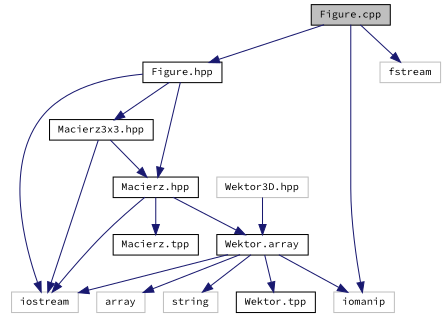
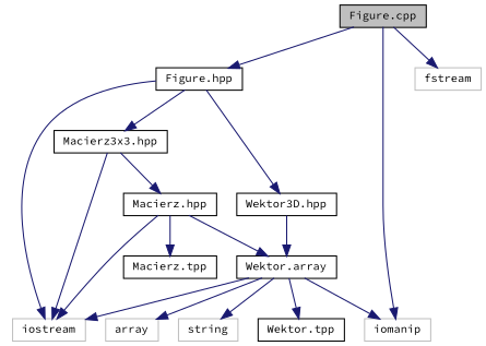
  digraph {
    fontname="Source Code Pro"
    node [color=black fillcolor=white fontname="Source Code Pro" fontsize=10 shape=record style=filled]
    edge [color=midnightblue fontname="Source Code Pro" fontsize=10 labelfontname=Helvetica labelfontsize=10 style=solid]
    n1 [fillcolor=grey75 fontcolor=black height=0.2 label="Figure.cpp" width=0.4]
    n2 [height=0.2 label="Figure.hpp" width=0.4]
    n3 [color=grey75 height=0.2 label=iomanip width=0.4]
    n4 [color=grey75 height=0.2 label=fstream width=0.4]
    n5 [color=grey75 height=0.2 label=iostream width=0.4]
    n6 [height=0.2 label="Macierz3x3.hpp" width=0.4]
-   n7 [color=grey75 height=0.2 label="Wektor3D.hpp" width=0.4]
+   n7 [height=0.2 label="Wektor3D.hpp" width=0.4]
    n8 [height=0.2 label="Macierz.hpp" width=0.4]
    n9 [height=0.2 label="Wektor.array" width=0.4]
    n10 [height=0.2 label="Macierz.tpp" width=0.4]
    n11 [color=grey75 height=0.2 label=array width=0.4]
    n12 [color=grey75 height=0.2 label=string width=0.4]
    n13 [height=0.2 label="Wektor.tpp" width=0.4]
    n1 -> n2
    n1 -> n3
    n1 -> n4
    n2 -> n5
    n2 -> n6
-   n2 -> n8
+   n2 -> n7
    n6 -> n5
    n6 -> n8
    n7 -> n9
    n8 -> n5
    n8 -> n9
    n8 -> n10
    n9 -> n3
    n9 -> n5
    n9 -> n11
    n9 -> n12
    n9 -> n13
  }
